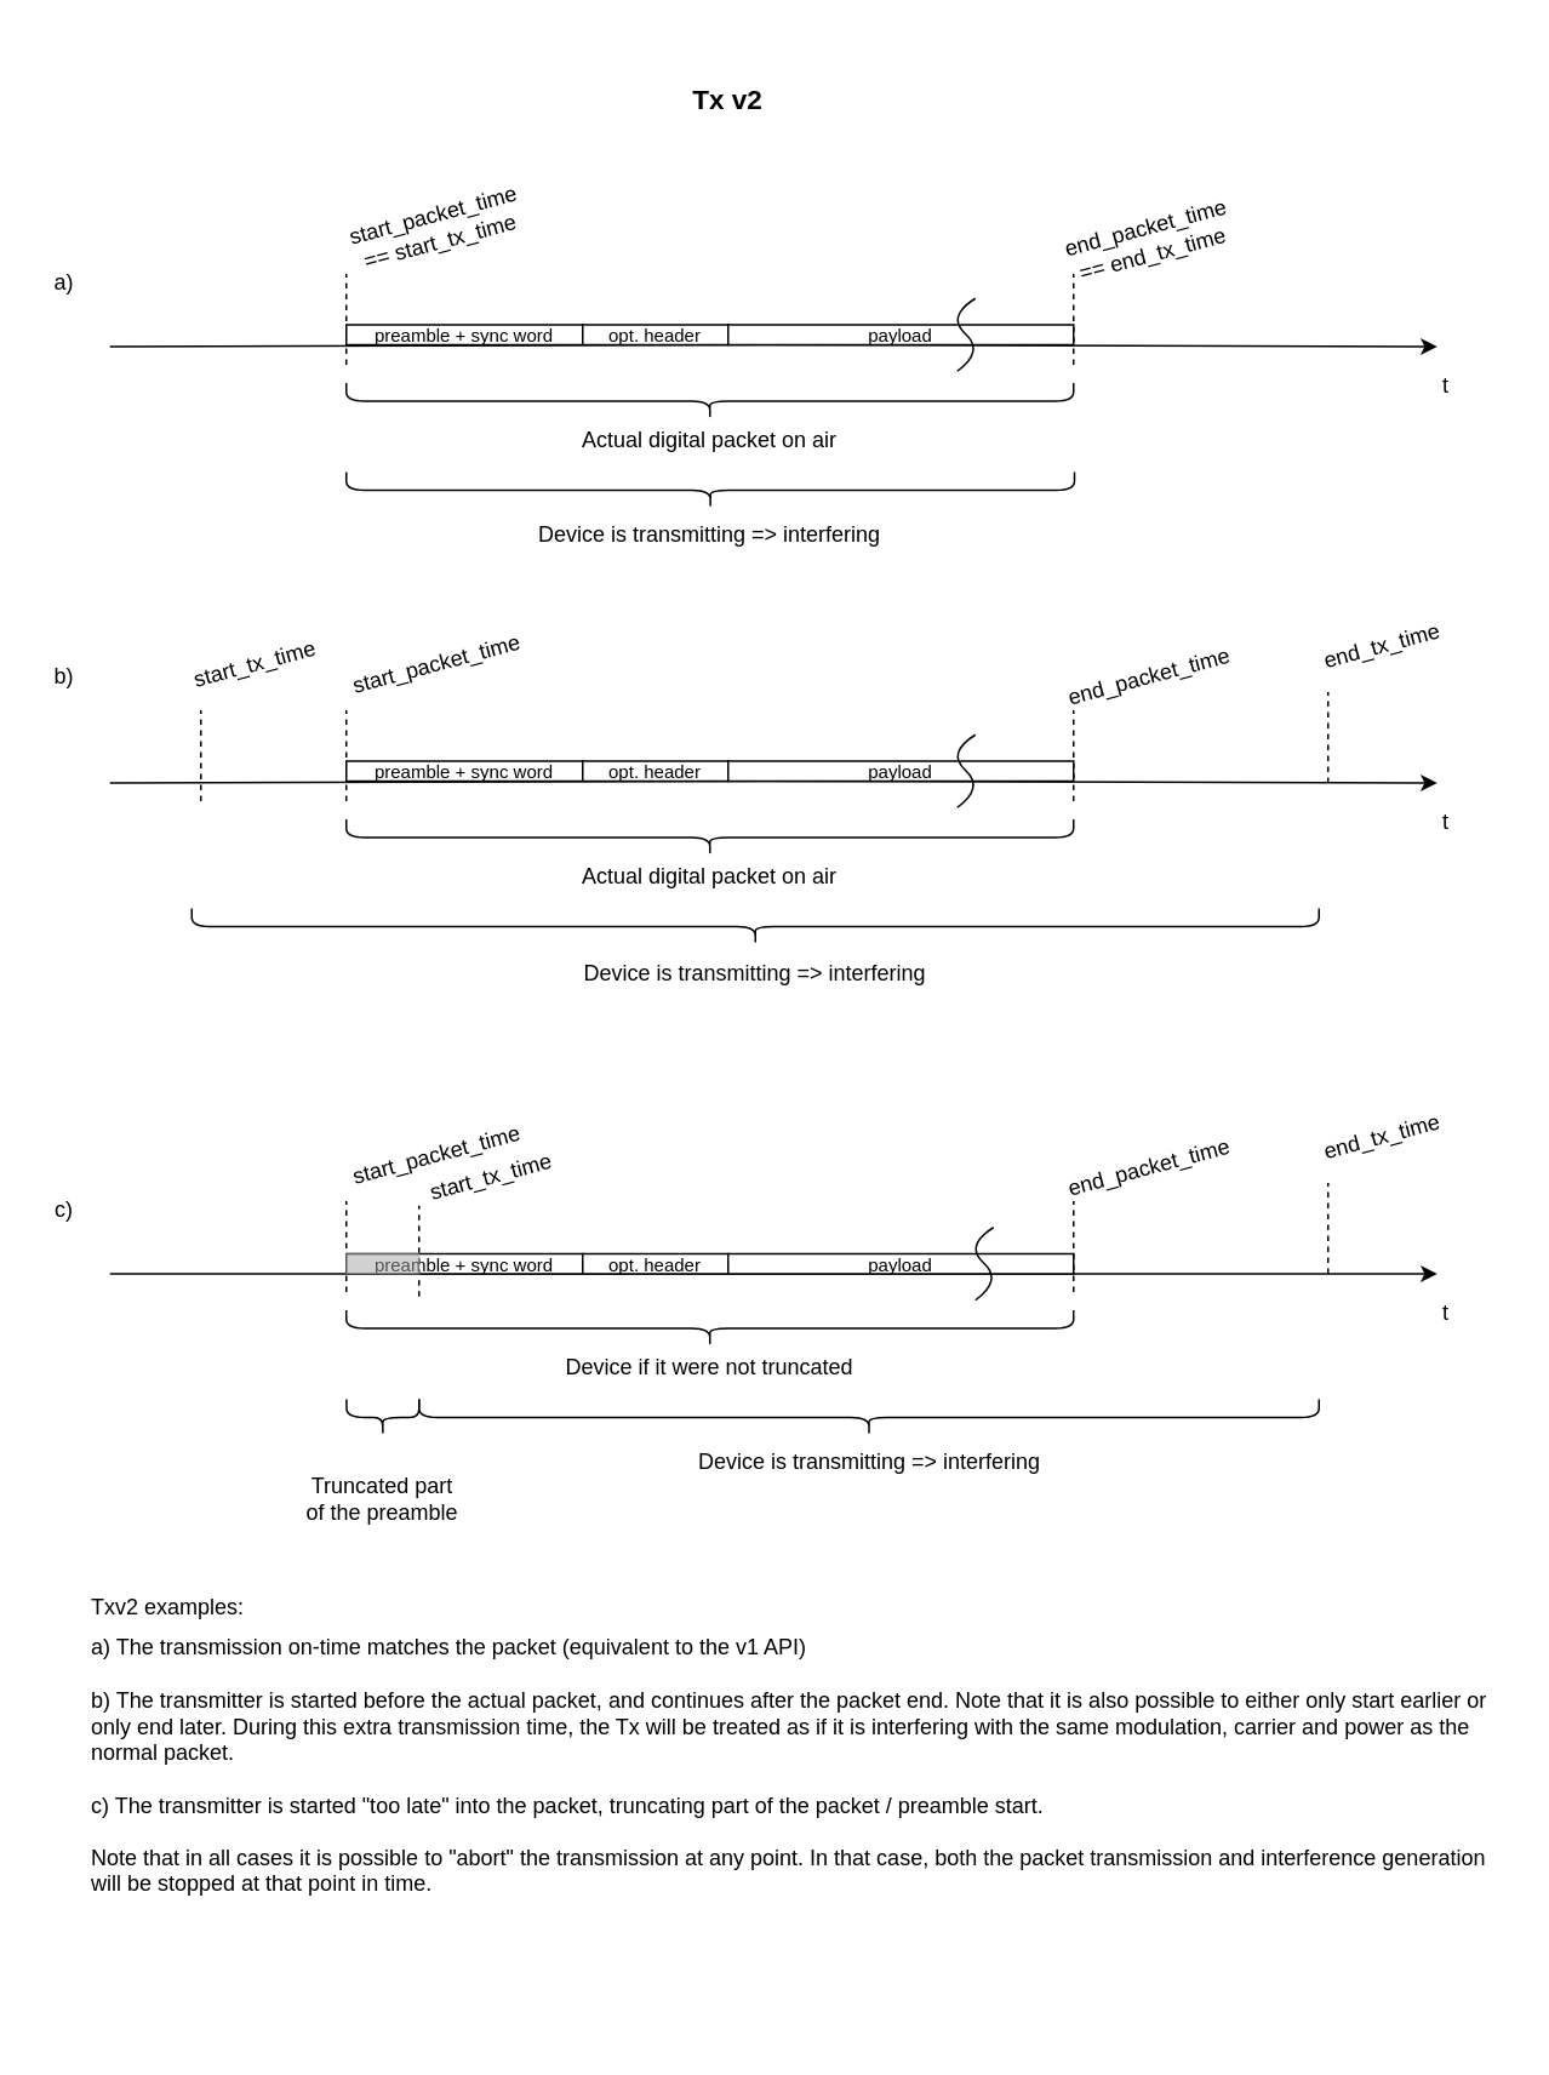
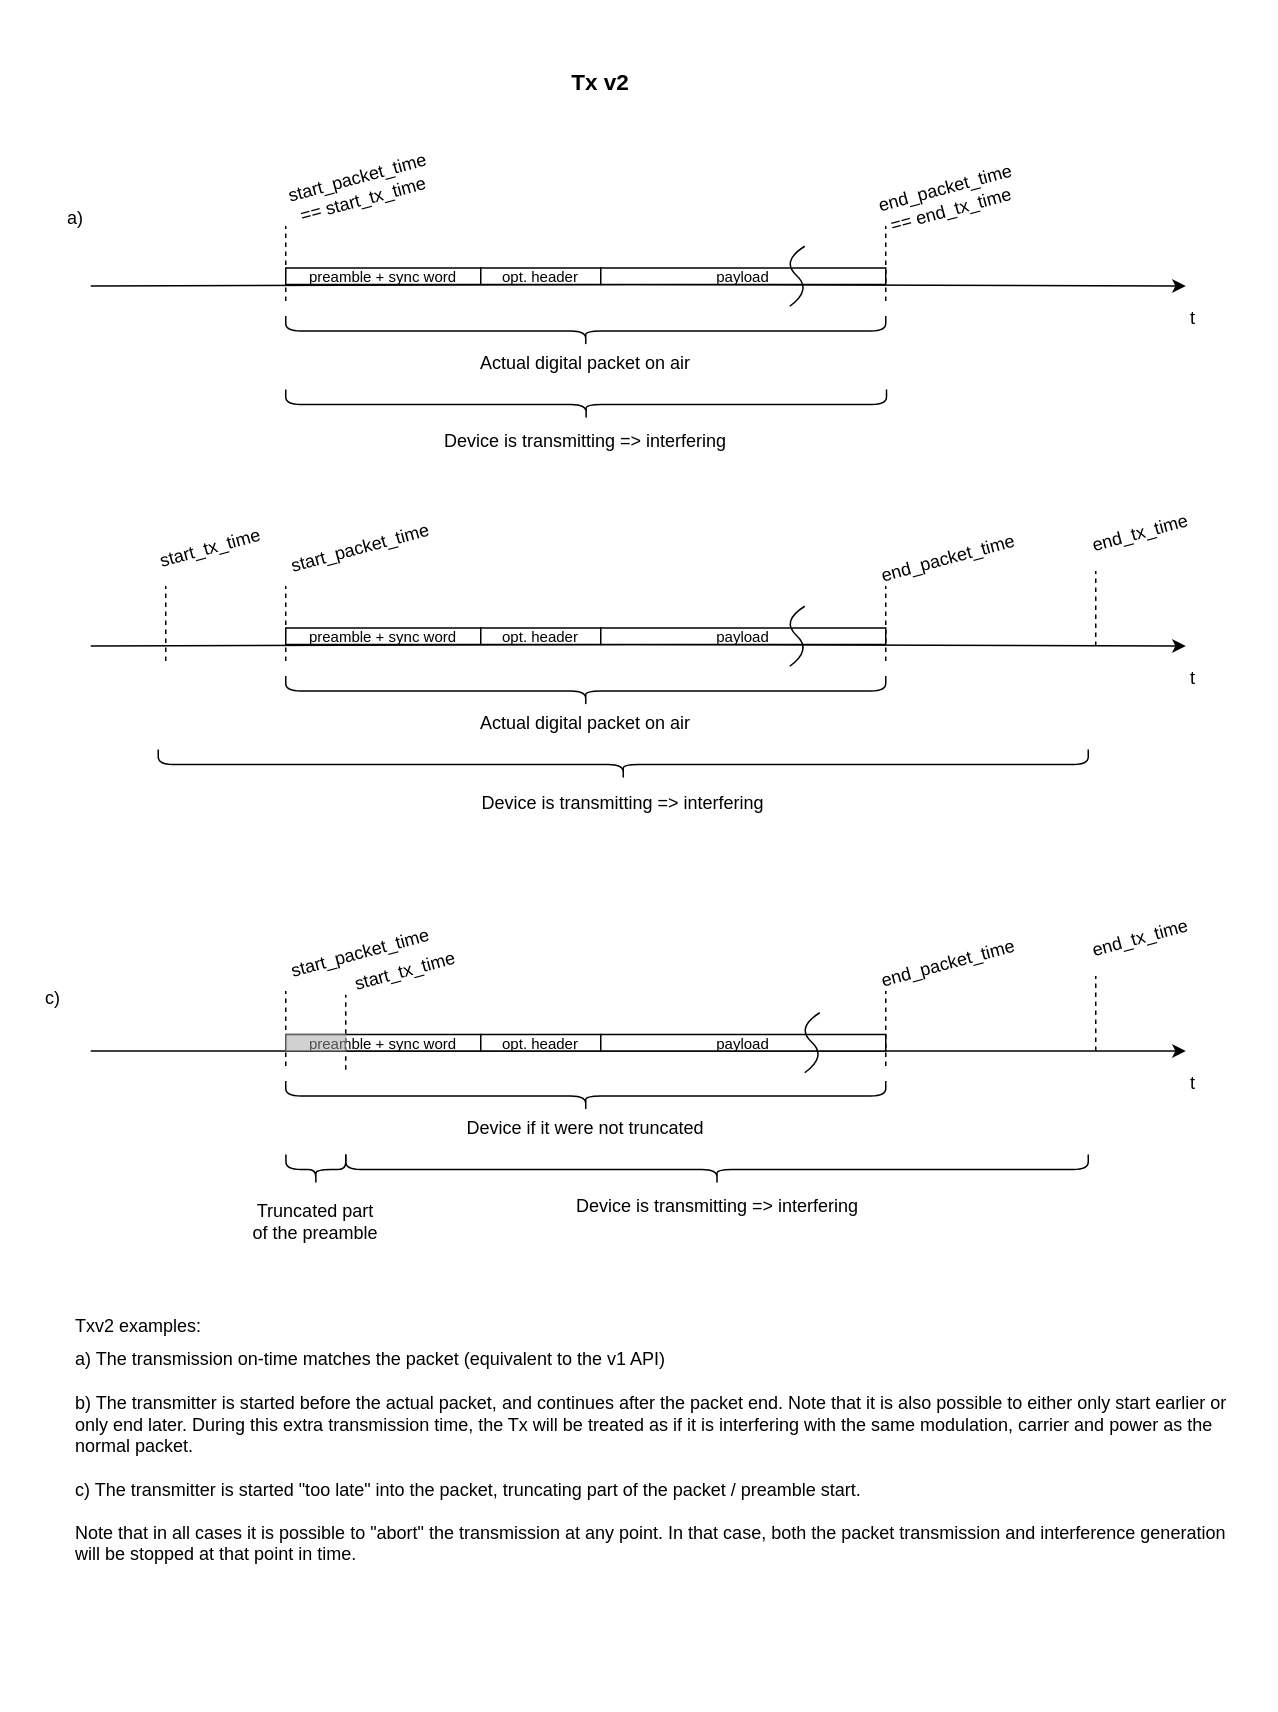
  <mxCell id="0" />
  <mxCell id="1" parent="0" />
  <mxCell id="2" value="" style="endArrow=classic;html=1;rounded=0;" parent="1" edge="1"><mxGeometry width="50" height="50" relative="1" as="geometry"><mxPoint x="60" y="430" as="sourcePoint" /><mxPoint x="790" y="430" as="targetPoint" /><Array as="points"><mxPoint x="420" y="429" /></Array></mxGeometry></mxCell>
  <mxCell id="3" value="" style="endArrow=none;dashed=1;html=1;rounded=0;" parent="1" edge="1"><mxGeometry width="50" height="50" relative="1" as="geometry"><mxPoint x="110" y="440" as="sourcePoint" /><mxPoint x="110" y="390" as="targetPoint" /></mxGeometry></mxCell>
  <mxCell id="4" value="start_tx_time" style="text;html=1;strokeColor=none;fillColor=none;align=center;verticalAlign=middle;whiteSpace=wrap;rounded=0;rotation=-15;" parent="1" vertex="1"><mxGeometry x="110" y="350" width="60" height="30" as="geometry" /></mxCell>
  <mxCell id="5" value="&lt;b style=&quot;font-size: 15px;&quot;&gt;&lt;font style=&quot;font-size: 15px;&quot;&gt;Tx v2&lt;/font&gt;&lt;/b&gt;" style="text;html=1;strokeColor=none;fillColor=none;align=center;verticalAlign=middle;whiteSpace=wrap;rounded=0;fontSize=15;" parent="1" vertex="1"><mxGeometry x="370" width="60" height="30" as="geometry" y="39" /></mxCell>
  <mxCell id="6" value="" style="endArrow=none;dashed=1;html=1;rounded=0;" parent="1" edge="1"><mxGeometry width="50" height="50" relative="1" as="geometry"><mxPoint x="730" y="430" as="sourcePoint" /><mxPoint x="730" y="380" as="targetPoint" /></mxGeometry></mxCell>
  <mxCell id="7" value="end_tx_time" style="text;html=1;strokeColor=none;fillColor=none;align=center;verticalAlign=middle;whiteSpace=wrap;rounded=0;rotation=-15;" parent="1" vertex="1"><mxGeometry x="730" y="340" width="60" height="30" as="geometry" /></mxCell>
  <mxCell id="8" value="" style="endArrow=none;dashed=1;html=1;rounded=0;" parent="1" edge="1"><mxGeometry width="50" height="50" relative="1" as="geometry"><mxPoint x="190" y="440" as="sourcePoint" /><mxPoint x="190" y="390" as="targetPoint" /></mxGeometry></mxCell>
  <mxCell id="9" value="start_packet_time" style="text;html=1;strokeColor=none;fillColor=none;align=center;verticalAlign=middle;whiteSpace=wrap;rounded=0;rotation=-15;" parent="1" vertex="1"><mxGeometry x="210" y="350" width="60" height="30" as="geometry" /></mxCell>
  <mxCell id="10" value="" style="endArrow=none;dashed=1;html=1;rounded=0;" parent="1" edge="1"><mxGeometry width="50" height="50" relative="1" as="geometry"><mxPoint x="590" y="440" as="sourcePoint" /><mxPoint x="590" y="390" as="targetPoint" /></mxGeometry></mxCell>
  <mxCell id="11" value="end_packet_time" style="text;html=1;strokeColor=none;fillColor=none;align=center;verticalAlign=middle;whiteSpace=wrap;rounded=0;rotation=-15;" parent="1" vertex="1"><mxGeometry x="591.63" y="352.42" width="80" height="40" as="geometry" /></mxCell>
  <mxCell id="12" value="" style="shape=curlyBracket;whiteSpace=wrap;html=1;rounded=1;labelPosition=left;verticalLabelPosition=middle;align=right;verticalAlign=middle;fontSize=14;rotation=-90;" parent="1" vertex="1"><mxGeometry x="405" y="199" width="20" height="620" as="geometry" /></mxCell>
  <mxCell id="13" value="" style="shape=curlyBracket;whiteSpace=wrap;html=1;rounded=1;labelPosition=left;verticalLabelPosition=middle;align=right;verticalAlign=middle;fontSize=14;rotation=-90;" parent="1" vertex="1"><mxGeometry x="380" y="260" width="20" height="400" as="geometry" /></mxCell>
  <mxCell id="14" value="Actual digital packet on air" style="text;html=1;strokeColor=none;fillColor=none;align=center;verticalAlign=middle;whiteSpace=wrap;rounded=0;fontSize=12;" parent="1" vertex="1"><mxGeometry x="305" y="467" width="170" height="30" as="geometry" /></mxCell>
  <mxCell id="15" value="t" style="text;html=1;strokeColor=none;fillColor=none;align=center;verticalAlign=middle;whiteSpace=wrap;rounded=0;fontSize=12;" parent="1" vertex="1"><mxGeometry x="780" y="437" width="30" height="30" as="geometry" /></mxCell>
  <mxCell id="16" value="" style="endArrow=classic;html=1;rounded=0;" parent="1" edge="1"><mxGeometry width="50" height="50" relative="1" as="geometry"><mxPoint x="60" y="700" as="sourcePoint" /><mxPoint x="790" y="700" as="targetPoint" /></mxGeometry></mxCell>
  <mxCell id="17" value="" style="endArrow=none;dashed=1;html=1;rounded=0;" parent="1" edge="1"><mxGeometry width="50" height="50" relative="1" as="geometry"><mxPoint x="730" y="700" as="sourcePoint" /><mxPoint x="730" y="650" as="targetPoint" /></mxGeometry></mxCell>
  <mxCell id="18" value="end_tx_time" style="text;html=1;strokeColor=none;fillColor=none;align=center;verticalAlign=middle;whiteSpace=wrap;rounded=0;rotation=-15;" parent="1" vertex="1"><mxGeometry x="730" y="610" width="60" height="30" as="geometry" /></mxCell>
  <mxCell id="19" value="" style="endArrow=none;dashed=1;html=1;rounded=0;" parent="1" edge="1"><mxGeometry width="50" height="50" relative="1" as="geometry"><mxPoint x="190" y="710" as="sourcePoint" /><mxPoint x="190" y="660" as="targetPoint" /></mxGeometry></mxCell>
  <mxCell id="20" value="start_packet_time" style="text;html=1;strokeColor=none;fillColor=none;align=center;verticalAlign=middle;whiteSpace=wrap;rounded=0;rotation=-15;" parent="1" vertex="1"><mxGeometry x="210" y="620" width="60" height="30" as="geometry" /></mxCell>
  <mxCell id="21" value="" style="endArrow=none;dashed=1;html=1;rounded=0;" parent="1" edge="1"><mxGeometry width="50" height="50" relative="1" as="geometry"><mxPoint x="590" y="710" as="sourcePoint" /><mxPoint x="590" y="660" as="targetPoint" /></mxGeometry></mxCell>
  <mxCell id="22" value="end_packet_time" style="text;html=1;strokeColor=none;fillColor=none;align=center;verticalAlign=middle;whiteSpace=wrap;rounded=0;rotation=-15;" parent="1" vertex="1"><mxGeometry x="591.63" y="622.42" width="80" height="40" as="geometry" /></mxCell>
  <mxCell id="23" value="" style="shape=curlyBracket;whiteSpace=wrap;html=1;rounded=1;labelPosition=left;verticalLabelPosition=middle;align=right;verticalAlign=middle;fontSize=14;rotation=-90;" parent="1" vertex="1"><mxGeometry x="467.5" y="531.5" width="20" height="495" as="geometry" /></mxCell>
  <mxCell id="24" value="" style="shape=curlyBracket;whiteSpace=wrap;html=1;rounded=1;labelPosition=left;verticalLabelPosition=middle;align=right;verticalAlign=middle;fontSize=14;rotation=-90;" parent="1" vertex="1"><mxGeometry x="380" y="530" width="20" height="400" as="geometry" /></mxCell>
  <mxCell id="25" value="Device if it were not truncated" style="text;html=1;strokeColor=none;fillColor=none;align=center;verticalAlign=middle;whiteSpace=wrap;rounded=0;fontSize=12;" parent="1" vertex="1"><mxGeometry x="305" y="737" width="170" height="30" as="geometry" /></mxCell>
  <mxCell id="26" value="t" style="text;html=1;strokeColor=none;fillColor=none;align=center;verticalAlign=middle;whiteSpace=wrap;rounded=0;fontSize=12;" parent="1" vertex="1"><mxGeometry x="780" y="707" width="30" height="30" as="geometry" /></mxCell>
  <mxCell id="27" value="start_tx_time" style="text;html=1;strokeColor=none;fillColor=none;align=center;verticalAlign=middle;whiteSpace=wrap;rounded=0;rotation=-15;" parent="1" vertex="1"><mxGeometry x="240" y="632.42" width="60" height="30" as="geometry" /></mxCell>
  <mxCell id="28" value="preamble + sync word" style="rounded=0;whiteSpace=wrap;html=1;fontSize=10;" parent="1" vertex="1"><mxGeometry x="190" y="418" width="130" height="11" as="geometry" /></mxCell>
  <mxCell id="29" value="opt. header" style="rounded=0;whiteSpace=wrap;html=1;fontSize=10;" parent="1" vertex="1"><mxGeometry x="320" y="418" width="80" height="11" as="geometry" /></mxCell>
  <mxCell id="30" value="payload" style="rounded=0;whiteSpace=wrap;html=1;fontSize=10;" parent="1" vertex="1"><mxGeometry x="400" y="418" width="190" height="11" as="geometry" /></mxCell>
  <mxCell id="31" value="preamble + sync word" style="rounded=0;whiteSpace=wrap;html=1;fontSize=10;" parent="1" vertex="1"><mxGeometry x="190" y="689" width="130" height="11" as="geometry" /></mxCell>
  <mxCell id="32" value="opt. header" style="rounded=0;whiteSpace=wrap;html=1;fontSize=10;" parent="1" vertex="1"><mxGeometry x="320" y="689" width="80" height="11" as="geometry" /></mxCell>
  <mxCell id="33" value="payload" style="rounded=0;whiteSpace=wrap;html=1;fontSize=10;" parent="1" vertex="1"><mxGeometry x="400" y="689" width="190" height="11" as="geometry" /></mxCell>
  <mxCell id="34" value="" style="endArrow=none;dashed=1;html=1;rounded=0;" parent="1" edge="1"><mxGeometry width="50" height="50" relative="1" as="geometry"><mxPoint x="230" y="712.42" as="sourcePoint" /><mxPoint x="230" y="662.42" as="targetPoint" /></mxGeometry></mxCell>
  <mxCell id="35" value="" style="curved=1;endArrow=none;html=1;rounded=0;fontSize=10;endFill=0;movable=1;resizable=1;rotatable=1;deletable=1;editable=1;connectable=1;" parent="1" edge="1"><mxGeometry width="50" height="50" relative="1" as="geometry"><mxPoint x="526" y="443.5" as="sourcePoint" /><mxPoint x="536" y="403.5" as="targetPoint" /><Array as="points"><mxPoint x="541" y="432.5" /><mxPoint x="520" y="413.5" /></Array></mxGeometry></mxCell>
  <mxCell id="36" value="" style="curved=1;endArrow=none;html=1;rounded=0;fontSize=10;endFill=0;movable=1;resizable=1;rotatable=1;deletable=1;editable=1;connectable=1;" parent="1" edge="1"><mxGeometry width="50" height="50" relative="1" as="geometry"><mxPoint x="536" y="714.5" as="sourcePoint" /><mxPoint x="546" y="674.5" as="targetPoint" /><Array as="points"><mxPoint x="551" y="703.5" /><mxPoint x="530" y="684.5" /></Array></mxGeometry></mxCell>
  <mxCell id="37" value="" style="rounded=0;whiteSpace=wrap;html=1;fontSize=10;fillColor=#A3A3A3;fontColor=#333333;strokeColor=#9C9C9C;fillStyle=auto;opacity=50;" parent="1" vertex="1"><mxGeometry x="190" y="689" width="40" height="11" as="geometry" /></mxCell>
  <mxCell id="38" value="" style="endArrow=classic;html=1;rounded=0;" parent="1" edge="1"><mxGeometry width="50" height="50" relative="1" as="geometry"><mxPoint x="60" y="190" as="sourcePoint" /><mxPoint x="790" y="190" as="targetPoint" /><Array as="points"><mxPoint x="420" y="189" /></Array></mxGeometry></mxCell>
  <mxCell id="39" value="" style="endArrow=none;dashed=1;html=1;rounded=0;" parent="1" edge="1"><mxGeometry width="50" height="50" relative="1" as="geometry"><mxPoint x="190" y="200" as="sourcePoint" /><mxPoint x="190" y="150" as="targetPoint" /></mxGeometry></mxCell>
  <mxCell id="40" value="start_packet_time&lt;br&gt;== start_tx_time" style="text;html=1;strokeColor=none;fillColor=none;align=center;verticalAlign=middle;whiteSpace=wrap;rounded=0;rotation=-15;" parent="1" vertex="1"><mxGeometry x="210" y="110" width="60" height="30" as="geometry" /></mxCell>
  <mxCell id="41" value="" style="endArrow=none;dashed=1;html=1;rounded=0;" parent="1" edge="1"><mxGeometry width="50" height="50" relative="1" as="geometry"><mxPoint x="590" y="200" as="sourcePoint" /><mxPoint x="590" y="150" as="targetPoint" /></mxGeometry></mxCell>
  <mxCell id="42" value="end_packet_time&lt;br&gt;== end_tx_time" style="text;html=1;strokeColor=none;fillColor=none;align=center;verticalAlign=middle;whiteSpace=wrap;rounded=0;rotation=-15;" parent="1" vertex="1"><mxGeometry x="591.63" y="112.42" width="80" height="40" as="geometry" /></mxCell>
  <mxCell id="43" value="" style="shape=curlyBracket;whiteSpace=wrap;html=1;rounded=1;labelPosition=left;verticalLabelPosition=middle;align=right;verticalAlign=middle;fontSize=14;rotation=-90;" parent="1" vertex="1"><mxGeometry x="380.25" y="68.75" width="20" height="400.5" as="geometry" /></mxCell>
  <mxCell id="44" value="" style="shape=curlyBracket;whiteSpace=wrap;html=1;rounded=1;labelPosition=left;verticalLabelPosition=middle;align=right;verticalAlign=middle;fontSize=14;rotation=-90;" parent="1" vertex="1"><mxGeometry x="380" y="20" width="20" height="400" as="geometry" /></mxCell>
  <mxCell id="45" value="Actual digital packet on air" style="text;html=1;strokeColor=none;fillColor=none;align=center;verticalAlign=middle;whiteSpace=wrap;rounded=0;fontSize=12;" parent="1" vertex="1"><mxGeometry x="305" y="227" width="170" height="30" as="geometry" /></mxCell>
  <mxCell id="46" value="Device is transmitting =&amp;gt; interfering" style="text;html=1;strokeColor=none;fillColor=none;align=center;verticalAlign=middle;whiteSpace=wrap;rounded=0;fontSize=12;" parent="1" vertex="1"><mxGeometry x="290.25" y="279" width="200" height="30" as="geometry" /></mxCell>
  <mxCell id="47" value="t" style="text;html=1;strokeColor=none;fillColor=none;align=center;verticalAlign=middle;whiteSpace=wrap;rounded=0;fontSize=12;" parent="1" vertex="1"><mxGeometry x="780" y="197" width="30" height="30" as="geometry" /></mxCell>
  <mxCell id="48" value="preamble + sync word" style="rounded=0;whiteSpace=wrap;html=1;fontSize=10;" parent="1" vertex="1"><mxGeometry x="190" y="178" width="130" height="11" as="geometry" /></mxCell>
  <mxCell id="49" value="opt. header" style="rounded=0;whiteSpace=wrap;html=1;fontSize=10;" parent="1" vertex="1"><mxGeometry x="320" y="178" width="80" height="11" as="geometry" /></mxCell>
  <mxCell id="50" value="payload" style="rounded=0;whiteSpace=wrap;html=1;fontSize=10;" parent="1" vertex="1"><mxGeometry x="400" y="178" width="190" height="11" as="geometry" /></mxCell>
  <mxCell id="51" value="" style="curved=1;endArrow=none;html=1;rounded=0;fontSize=10;endFill=0;movable=1;resizable=1;rotatable=1;deletable=1;editable=1;connectable=1;" parent="1" edge="1"><mxGeometry width="50" height="50" relative="1" as="geometry"><mxPoint x="526" y="203.5" as="sourcePoint" /><mxPoint x="536" y="163.5" as="targetPoint" /><Array as="points"><mxPoint x="541" y="192.5" /><mxPoint x="520" y="173.5" /></Array></mxGeometry></mxCell>
- <mxCell id="52" value="a)" style="text;html=1;strokeColor=none;fillColor=none;align=center;verticalAlign=middle;whiteSpace=wrap;rounded=0;fontSize=12;" parent="1" vertex="1"><mxGeometry x="20" y="140" width="30" height="30" as="geometry" /></mxCell>
- <mxCell id="53" value="b)" style="text;html=1;strokeColor=none;fillColor=none;align=center;verticalAlign=middle;whiteSpace=wrap;rounded=0;fontSize=12;" parent="1" vertex="1"><mxGeometry x="20" y="357.42" width="30" height="30" as="geometry" /></mxCell>
+ <mxCell id="52" value="a)" style="text;html=1;strokeColor=none;fillColor=none;align=center;verticalAlign=middle;whiteSpace=wrap;rounded=0;fontSize=12;" parent="1" vertex="1"><mxGeometry x="35" y="130" width="30" height="30" as="geometry" /></mxCell>
  <mxCell id="54" value="c)" style="text;html=1;strokeColor=none;fillColor=none;align=center;verticalAlign=middle;whiteSpace=wrap;rounded=0;fontSize=12;" parent="1" vertex="1"><mxGeometry x="20" y="650" width="30" height="30" as="geometry" /></mxCell>
  <mxCell id="55" value="" style="shape=curlyBracket;whiteSpace=wrap;html=1;rounded=1;labelPosition=left;verticalLabelPosition=middle;align=right;verticalAlign=middle;fontSize=14;rotation=-90;" parent="1" vertex="1"><mxGeometry x="200.07" y="759.07" width="20" height="39.88" as="geometry" /></mxCell>
- <mxCell id="56" value="Truncated part of the preamble" style="text;html=1;strokeColor=none;fillColor=none;align=center;verticalAlign=middle;whiteSpace=wrap;rounded=0;fontSize=12;" parent="1" vertex="1"><mxGeometry x="165.07" y="808.95" width="90" height="30" as="geometry" /></mxCell>
+ <mxCell id="56" value="Truncated part of the preamble" style="text;html=1;strokeColor=none;fillColor=none;align=center;verticalAlign=middle;whiteSpace=wrap;rounded=0;fontSize=12;" parent="1" vertex="1"><mxGeometry x="165.07" y="798.95" width="90" height="30" as="geometry" /></mxCell>
  <mxCell id="57" value="&lt;h1 style=&quot;font-size: 12px;&quot;&gt;&lt;span style=&quot;font-weight: normal;&quot;&gt;Txv2 examples:&lt;/span&gt;&lt;/h1&gt;&lt;div&gt;&lt;span style=&quot;font-weight: normal;&quot;&gt;a) The transmission on-time matches the packet (equivalent to the v1 API)&lt;/span&gt;&lt;/div&gt;&lt;div&gt;&lt;span style=&quot;font-weight: normal;&quot;&gt;&lt;br&gt;&lt;/span&gt;&lt;/div&gt;&lt;div&gt;&lt;span style=&quot;font-weight: normal;&quot;&gt;b) The transmitter is started before the actual packet, and continues after the packet end. Note that it is also possible to either only start earlier or only end later. During this extra transmission time, the Tx will be treated as if it is interfering with the same modulation, carrier and power as the normal packet.&lt;/span&gt;&lt;/div&gt;&lt;div&gt;&lt;span style=&quot;font-weight: normal;&quot;&gt;&lt;br&gt;&lt;/span&gt;&lt;/div&gt;&lt;div&gt;&lt;span style=&quot;font-weight: normal;&quot;&gt;c) The transmitter is started &quot;too late&quot; into the packet, truncating part of the packet / preamble start.&lt;/span&gt;&lt;/div&gt;&lt;div&gt;&lt;span style=&quot;font-weight: normal;&quot;&gt;&lt;br&gt;&lt;/span&gt;&lt;/div&gt;&lt;div&gt;&lt;span style=&quot;font-weight: normal;&quot;&gt;Note that in all cases it is possible to &quot;abort&quot; the transmission at any point. In that case, both the packet transmission and interference generation will be stopped at that point in time.&lt;/span&gt;&lt;/div&gt;" style="text;html=1;strokeColor=none;fillColor=none;spacing=5;spacingTop=-20;whiteSpace=wrap;overflow=hidden;rounded=0;fontSize=12;" parent="1" vertex="1"><mxGeometry x="45" y="879" width="785" height="240" as="geometry" /></mxCell>
  <mxCell id="58" value="Device is transmitting =&amp;gt; interfering" style="text;html=1;strokeColor=none;fillColor=none;align=center;verticalAlign=middle;whiteSpace=wrap;rounded=0;fontSize=12;" parent="1" vertex="1"><mxGeometry x="315" y="520" width="200" height="30" as="geometry" /></mxCell>
  <mxCell id="59" value="Device is transmitting =&amp;gt; interfering" style="text;html=1;strokeColor=none;fillColor=none;align=center;verticalAlign=middle;whiteSpace=wrap;rounded=0;fontSize=12;" parent="1" vertex="1"><mxGeometry x="377.5" y="789" width="200" height="30" as="geometry" /></mxCell>
